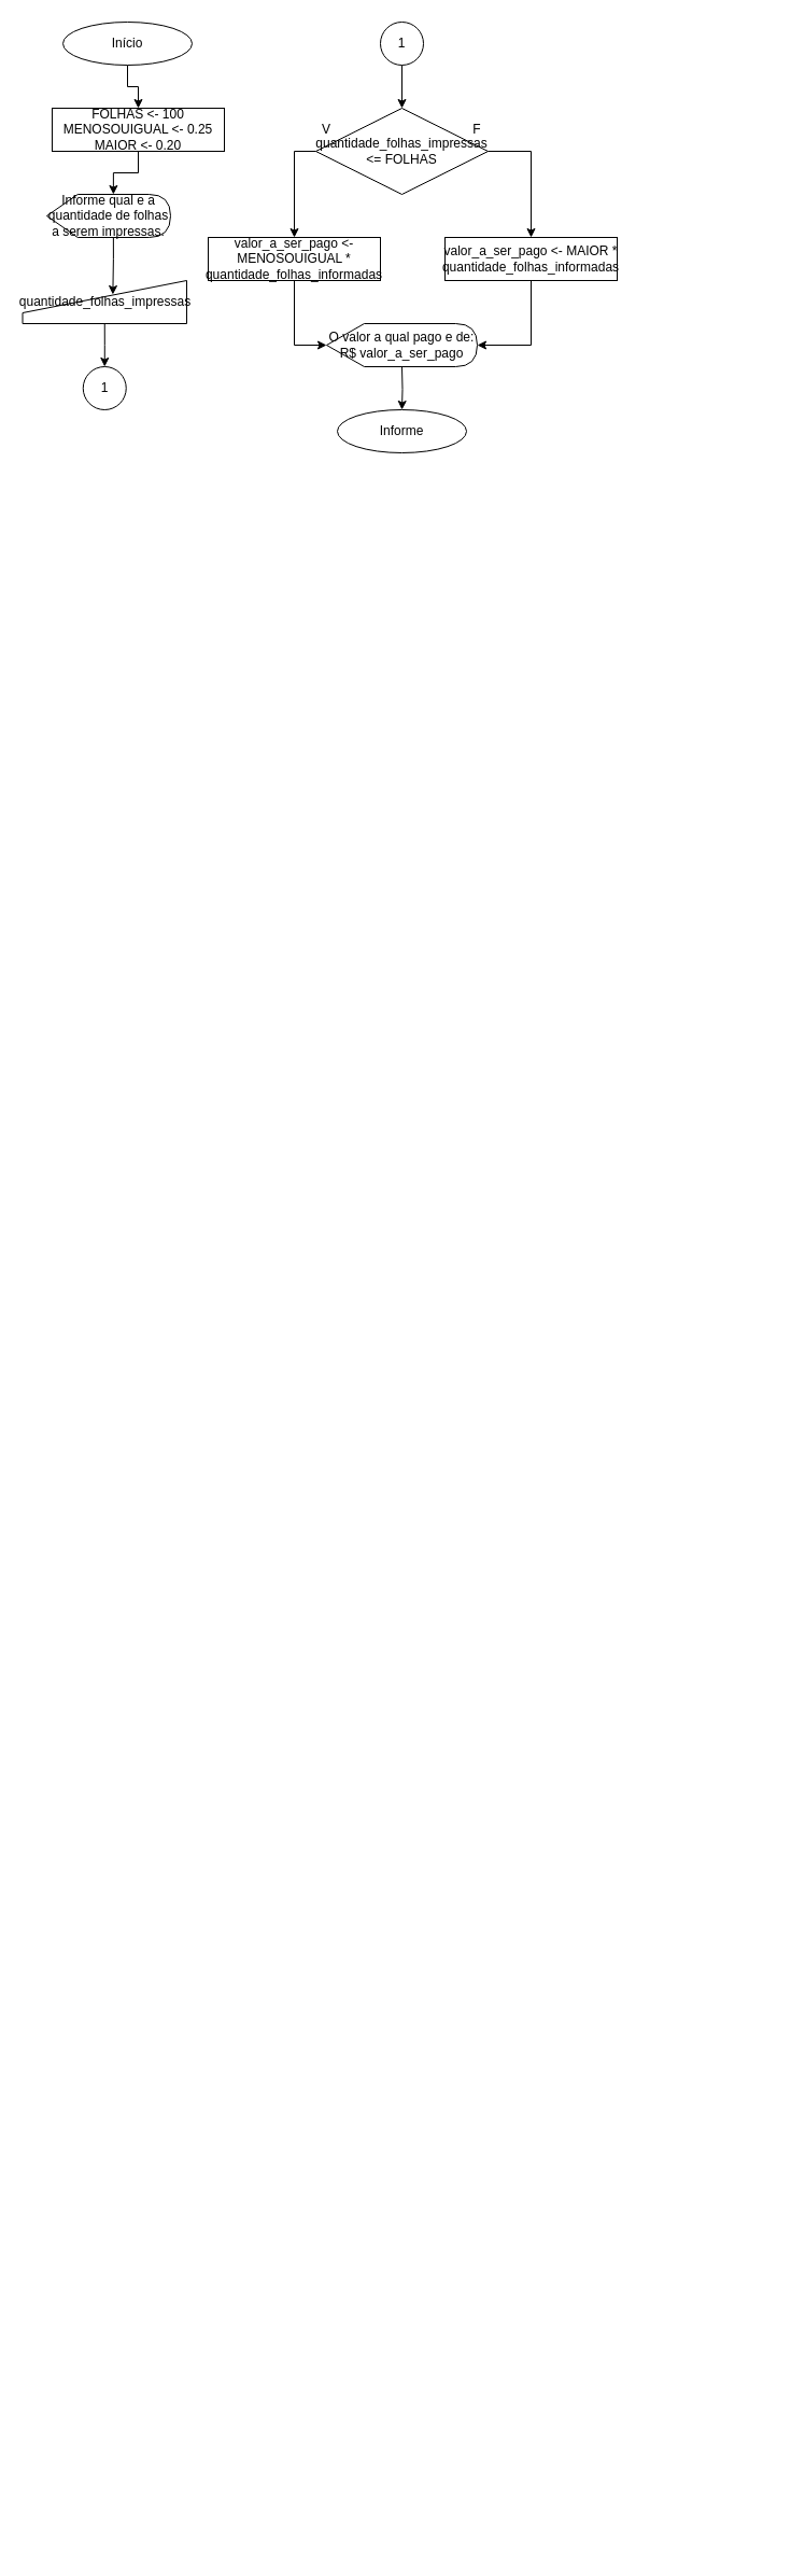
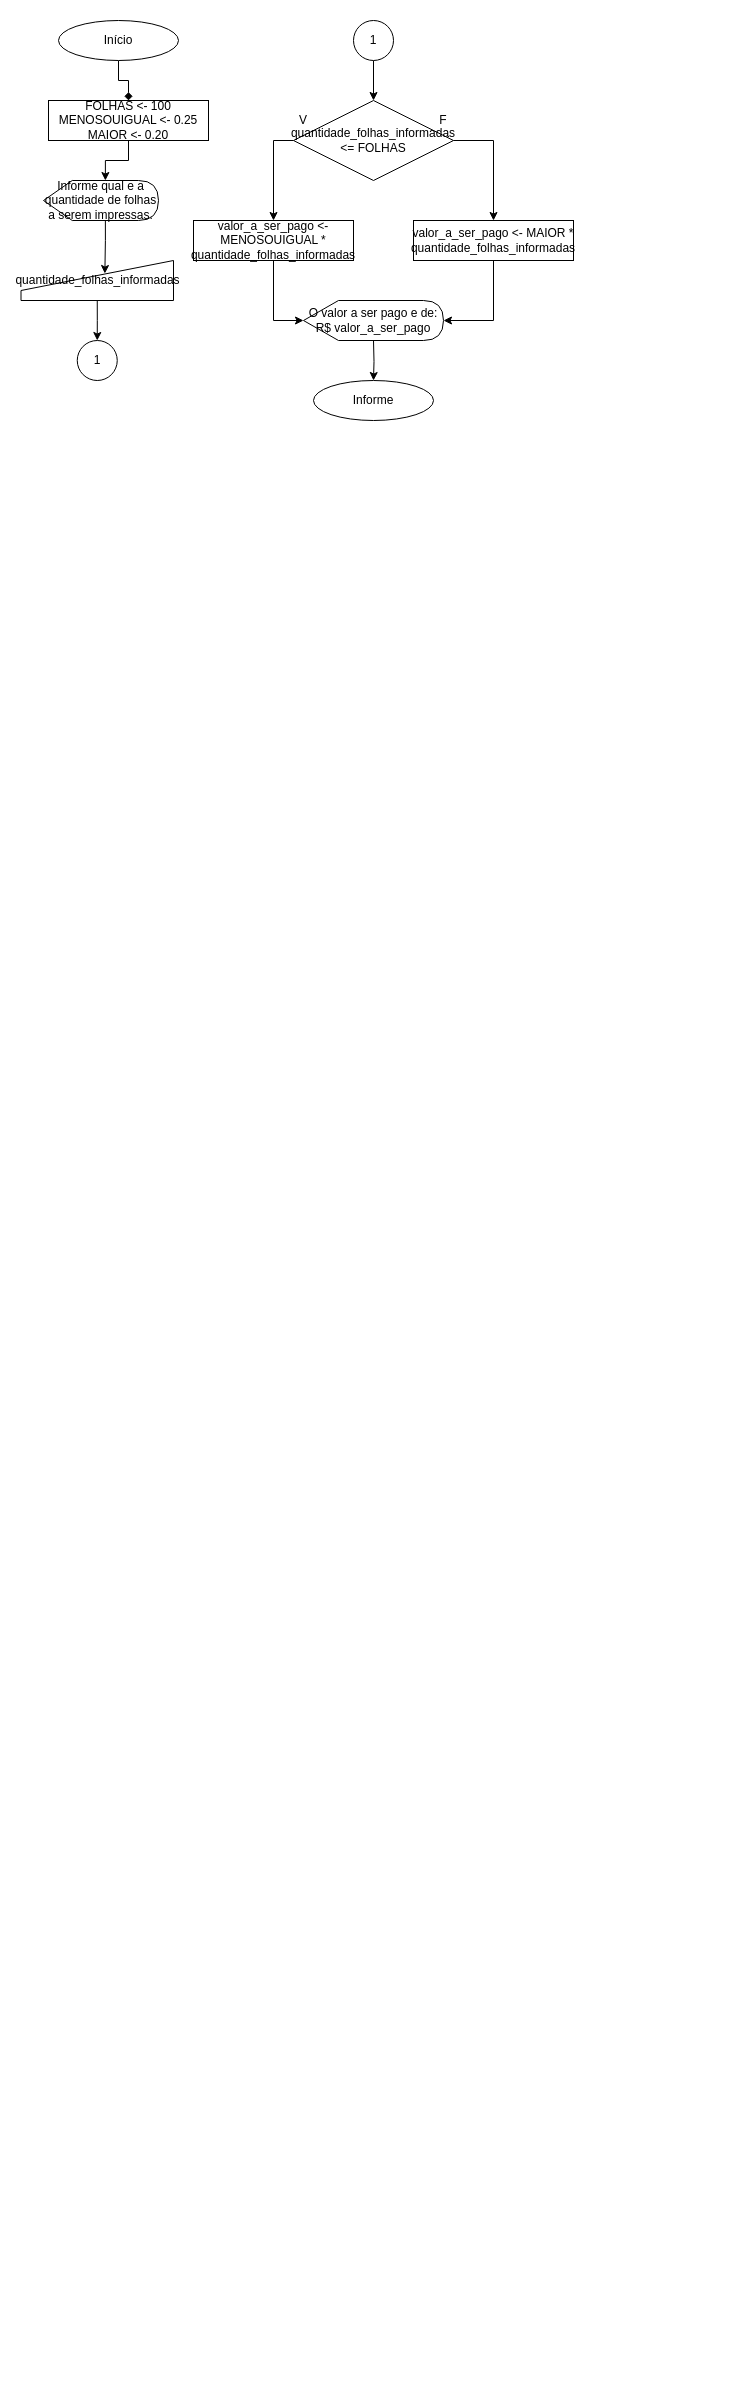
  <mxCell id="0" />
  <mxCell id="1" parent="0" />
  <mxCell id="2" style="edgeStyle=orthogonalEdgeStyle;rounded=0;orthogonalLoop=1;jettySize=auto;html=1;exitX=1;exitY=0.5;exitDx=0;exitDy=0;entryX=0.5;entryY=0;entryDx=0;entryDy=0;" parent="1" edge="1"><mxGeometry relative="1" as="geometry"><mxPoint x="553" y="2020" as="sourcePoint" /></mxGeometry></mxCell>
  <mxCell id="3" style="edgeStyle=orthogonalEdgeStyle;rounded=0;orthogonalLoop=1;jettySize=auto;html=1;exitX=0;exitY=0.5;exitDx=0;exitDy=0;entryX=0;entryY=0;entryDx=40;entryDy=0;entryPerimeter=0;" parent="1" edge="1"><mxGeometry relative="1" as="geometry"><mxPoint x="473" y="2020" as="sourcePoint" /></mxGeometry></mxCell>
  <mxCell id="4" style="edgeStyle=orthogonalEdgeStyle;rounded=0;orthogonalLoop=1;jettySize=auto;html=1;exitX=1;exitY=0.5;exitDx=0;exitDy=0;" parent="1" edge="1"><mxGeometry relative="1" as="geometry"><mxPoint x="633" y="2100" as="sourcePoint" /></mxGeometry></mxCell>
  <mxCell id="5" style="edgeStyle=orthogonalEdgeStyle;rounded=0;orthogonalLoop=1;jettySize=auto;html=1;exitX=0;exitY=0.5;exitDx=0;exitDy=0;entryX=0;entryY=0;entryDx=40;entryDy=0;entryPerimeter=0;" parent="1" edge="1"><mxGeometry relative="1" as="geometry"><mxPoint x="553" y="2100" as="sourcePoint" /></mxGeometry></mxCell>
  <mxCell id="6" style="edgeStyle=orthogonalEdgeStyle;rounded=0;orthogonalLoop=1;jettySize=auto;html=1;exitX=0;exitY=0.5;exitDx=0;exitDy=0;entryX=0;entryY=0;entryDx=40;entryDy=0;entryPerimeter=0;" parent="1" edge="1"><mxGeometry relative="1" as="geometry"><mxPoint x="633" y="2180" as="sourcePoint" /></mxGeometry></mxCell>
  <mxCell id="7" style="edgeStyle=orthogonalEdgeStyle;rounded=0;orthogonalLoop=1;jettySize=auto;html=1;exitX=1;exitY=0.5;exitDx=0;exitDy=0;entryX=0;entryY=0;entryDx=40;entryDy=0;entryPerimeter=0;" parent="1" edge="1"><mxGeometry relative="1" as="geometry"><mxPoint x="713" y="2180" as="sourcePoint" /></mxGeometry></mxCell>
  <mxCell id="8" style="edgeStyle=orthogonalEdgeStyle;rounded=0;orthogonalLoop=1;jettySize=auto;html=1;exitX=1;exitY=0.5;exitDx=0;exitDy=0;entryX=0;entryY=0.5;entryDx=0;entryDy=0;" parent="1" edge="1"><mxGeometry relative="1" as="geometry"><Array as="points"><mxPoint x="213" y="2220" /><mxPoint x="213" y="2370" /><mxPoint x="33" y="2370" /><mxPoint x="33" y="1940" /></Array><mxPoint x="93" y="1940" as="targetPoint" /></mxGeometry></mxCell>
- <mxCell id="9" style="edgeStyle=orthogonalEdgeStyle;rounded=0;orthogonalLoop=1;jettySize=auto;html=1;exitX=0.5;exitY=1;exitDx=0;exitDy=0;entryX=0.5;entryY=0;entryDx=0;entryDy=0;" parent="1" source="10" target="13" edge="1"><mxGeometry relative="1" as="geometry" /></mxCell>
+ <mxCell id="9" style="edgeStyle=orthogonalEdgeStyle;rounded=0;orthogonalLoop=1;jettySize=auto;html=1;exitX=0.5;exitY=1;exitDx=0;exitDy=0;entryX=0.5;entryY=0;entryDx=0;entryDy=0;endArrow=diamond;" parent="1" source="10" target="13" edge="1"><mxGeometry relative="1" as="geometry" /></mxCell>
  <mxCell id="10" value="Início" style="ellipse;whiteSpace=wrap;html=1;" parent="1" vertex="1"><mxGeometry x="58" y="20" width="120" height="40" as="geometry" /></mxCell>
  <mxCell id="11" value="Informe" style="ellipse;whiteSpace=wrap;html=1;" parent="1" vertex="1"><mxGeometry x="313" y="380" width="120" height="40" as="geometry" /></mxCell>
  <mxCell id="12" style="edgeStyle=orthogonalEdgeStyle;rounded=0;orthogonalLoop=1;jettySize=auto;html=1;exitX=0.5;exitY=1;exitDx=0;exitDy=0;entryX=0;entryY=0;entryDx=61.875;entryDy=0;entryPerimeter=0;" parent="1" source="13" target="15" edge="1"><mxGeometry relative="1" as="geometry" /></mxCell>
  <mxCell id="13" value="FOLHAS &amp;lt;- 100&lt;br&gt;MENOSOUIGUAL &amp;lt;- 0.25&lt;br&gt;MAIOR &amp;lt;- 0.20" style="rounded=0;whiteSpace=wrap;html=1;" parent="1" vertex="1"><mxGeometry x="48" y="100" width="160" height="40" as="geometry" /></mxCell>
  <mxCell id="14" style="edgeStyle=orthogonalEdgeStyle;rounded=0;orthogonalLoop=1;jettySize=auto;html=1;exitX=0;exitY=0;exitDx=61.875;exitDy=40;exitPerimeter=0;entryX=0.55;entryY=0.325;entryDx=0;entryDy=0;entryPerimeter=0;" parent="1" source="15" target="16" edge="1"><mxGeometry relative="1" as="geometry" /></mxCell>
  <mxCell id="15" value="Informe qual e a quantidade de folhas a serem impressas." style="shape=display;whiteSpace=wrap;html=1;" parent="1" vertex="1"><mxGeometry x="43" y="180" width="115" height="40" as="geometry" /></mxCell>
- <mxCell id="16" value="quantidade_folhas_impressas" style="shape=manualInput;whiteSpace=wrap;html=1;" parent="1" vertex="1"><mxGeometry x="20.5" y="260" width="152.5" height="40" as="geometry" /></mxCell>
+ <mxCell id="16" value="quantidade_folhas_informadas" style="shape=manualInput;whiteSpace=wrap;html=1;" parent="1" vertex="1"><mxGeometry x="20.5" y="260" width="152.5" height="40" as="geometry" /></mxCell>
  <mxCell id="17" style="edgeStyle=orthogonalEdgeStyle;rounded=0;orthogonalLoop=1;jettySize=auto;html=1;exitX=0.5;exitY=1;exitDx=0;exitDy=0;entryX=0.5;entryY=0;entryDx=0;entryDy=0;" parent="1" source="16" target="18" edge="1"><mxGeometry relative="1" as="geometry"><mxPoint x="93" y="380" as="sourcePoint" /></mxGeometry></mxCell>
  <mxCell id="18" value="1" style="ellipse;whiteSpace=wrap;html=1;aspect=fixed;" parent="1" vertex="1"><mxGeometry x="76.75" y="340" width="40" height="40" as="geometry" /></mxCell>
  <mxCell id="19" style="edgeStyle=orthogonalEdgeStyle;rounded=0;orthogonalLoop=1;jettySize=auto;html=1;exitX=0.5;exitY=1;exitDx=0;exitDy=0;entryX=0.5;entryY=0;entryDx=0;entryDy=0;" parent="1" source="20" target="23" edge="1"><mxGeometry relative="1" as="geometry" /></mxCell>
  <mxCell id="20" value="1" style="ellipse;whiteSpace=wrap;html=1;aspect=fixed;" parent="1" vertex="1"><mxGeometry x="353" y="20" width="40" height="40" as="geometry" /></mxCell>
  <mxCell id="21" style="edgeStyle=orthogonalEdgeStyle;rounded=0;orthogonalLoop=1;jettySize=auto;html=1;exitX=1;exitY=0.5;exitDx=0;exitDy=0;entryX=0.5;entryY=0;entryDx=0;entryDy=0;" parent="1" source="23" target="29" edge="1"><mxGeometry relative="1" as="geometry" /></mxCell>
  <mxCell id="22" style="edgeStyle=orthogonalEdgeStyle;rounded=0;orthogonalLoop=1;jettySize=auto;html=1;exitX=0;exitY=0.5;exitDx=0;exitDy=0;entryX=0.5;entryY=0;entryDx=0;entryDy=0;" parent="1" source="23" target="27" edge="1"><mxGeometry relative="1" as="geometry" /></mxCell>
- <mxCell id="23" value="quantidade_folhas_impressas &amp;lt;= FOLHAS" style="rhombus;whiteSpace=wrap;html=1;" parent="1" vertex="1"><mxGeometry x="293" y="100" width="160" height="80" as="geometry" /></mxCell>
+ <mxCell id="23" value="quantidade_folhas_informadas &amp;lt;= FOLHAS" style="rhombus;whiteSpace=wrap;html=1;" parent="1" vertex="1"><mxGeometry x="293" y="100" width="160" height="80" as="geometry" /></mxCell>
  <mxCell id="24" value="F" style="text;html=1;strokeColor=none;fillColor=none;align=center;verticalAlign=middle;whiteSpace=wrap;rounded=0;" parent="1" vertex="1"><mxGeometry x="423" y="110" width="40" height="20" as="geometry" /></mxCell>
  <mxCell id="25" style="edgeStyle=orthogonalEdgeStyle;rounded=0;orthogonalLoop=1;jettySize=auto;html=1;exitX=0.5;exitY=1;exitDx=0;exitDy=0;" parent="1" target="11" edge="1"><mxGeometry relative="1" as="geometry"><mxPoint x="373" y="340" as="sourcePoint" /></mxGeometry></mxCell>
  <mxCell id="26" style="edgeStyle=orthogonalEdgeStyle;rounded=0;orthogonalLoop=1;jettySize=auto;html=1;exitX=0.5;exitY=1;exitDx=0;exitDy=0;entryX=0;entryY=0.5;entryDx=0;entryDy=0;entryPerimeter=0;" parent="1" source="27" target="31" edge="1"><mxGeometry relative="1" as="geometry" /></mxCell>
  <mxCell id="27" value="valor_a_ser_pago &amp;lt;- MENOSOUIGUAL * quantidade_folhas_informadas" style="rounded=0;whiteSpace=wrap;html=1;" parent="1" vertex="1"><mxGeometry x="193" y="220" width="160" height="40" as="geometry" /></mxCell>
  <mxCell id="28" style="edgeStyle=orthogonalEdgeStyle;rounded=0;orthogonalLoop=1;jettySize=auto;html=1;exitX=0.5;exitY=1;exitDx=0;exitDy=0;entryX=1;entryY=0.5;entryDx=0;entryDy=0;entryPerimeter=0;" parent="1" source="29" target="31" edge="1"><mxGeometry relative="1" as="geometry" /></mxCell>
  <mxCell id="29" value="valor_a_ser_pago &amp;lt;- MAIOR * quantidade_folhas_informadas" style="rounded=0;whiteSpace=wrap;html=1;" parent="1" vertex="1"><mxGeometry x="413" y="220" width="160" height="40" as="geometry" /></mxCell>
  <mxCell id="30" value="V" style="text;html=1;strokeColor=none;fillColor=none;align=center;verticalAlign=middle;whiteSpace=wrap;rounded=0;" parent="1" vertex="1"><mxGeometry x="283" y="110" width="40" height="20" as="geometry" /></mxCell>
- <mxCell id="31" value="O valor a qual pago e de: R$ valor_a_ser_pago" style="shape=display;whiteSpace=wrap;html=1;" parent="1" vertex="1"><mxGeometry x="303" y="300" width="140" height="40" as="geometry" /></mxCell>
+ <mxCell id="31" value="O valor a ser pago e de: R$ valor_a_ser_pago" style="shape=display;whiteSpace=wrap;html=1;" parent="1" vertex="1"><mxGeometry x="303" y="300" width="140" height="40" as="geometry" /></mxCell>
